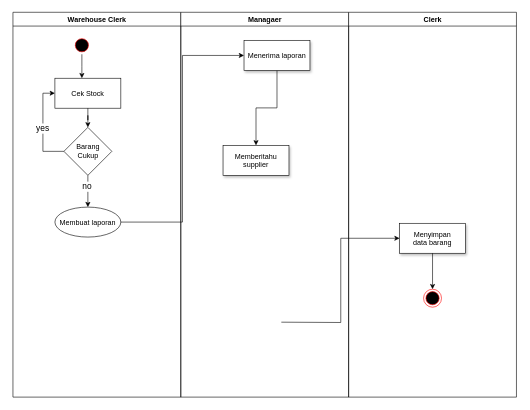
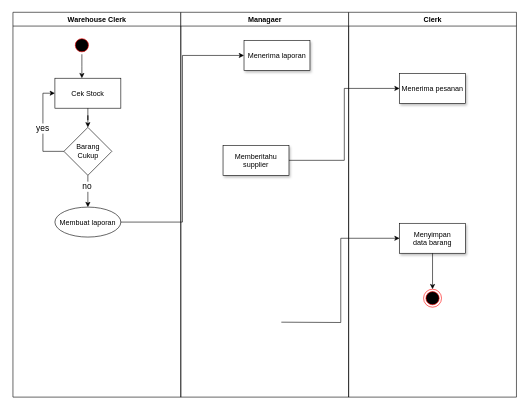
  <mxCell id="0" />
  <mxCell id="1" parent="0" />
  <mxCell id="2" value="Warehouse Clerk" style="swimlane;whiteSpace=wrap" parent="1" vertex="1"><mxGeometry x="20.5" y="20" width="280" height="642" as="geometry" /></mxCell>
  <mxCell id="3" style="edgeStyle=orthogonalEdgeStyle;rounded=0;orthogonalLoop=1;jettySize=auto;html=1;entryX=0.5;entryY=0;entryDx=0;entryDy=0;" edge="1" parent="2" source="4"><mxGeometry relative="1" as="geometry"><mxPoint x="115" y="110" as="targetPoint" /></mxGeometry></mxCell>
  <mxCell id="4" value="" style="ellipse;shape=startState;fillColor=#000000;strokeColor=#ff0000;" parent="2" vertex="1"><mxGeometry x="100" y="40" width="30" height="30" as="geometry" /></mxCell>
  <mxCell id="5" value="Cek Stock" style="" vertex="1" parent="2"><mxGeometry x="70.01" y="110" width="110" height="50" as="geometry" /></mxCell>
  <mxCell id="6" style="edgeStyle=orthogonalEdgeStyle;rounded=0;orthogonalLoop=1;jettySize=auto;html=1;exitX=0;exitY=0.5;exitDx=0;exitDy=0;entryX=0;entryY=0.5;entryDx=0;entryDy=0;" edge="1" parent="2" source="10" target="5"><mxGeometry relative="1" as="geometry"><Array as="points"><mxPoint x="50.01" y="232" /><mxPoint x="50.01" y="135" /></Array></mxGeometry></mxCell>
  <mxCell id="7" value="&lt;font style=&quot;font-size: 14px&quot;&gt;yes&lt;/font&gt;" style="edgeLabel;html=1;align=center;verticalAlign=middle;resizable=0;points=[];" vertex="1" connectable="0" parent="6"><mxGeometry x="-0.022" y="1" relative="1" as="geometry"><mxPoint as="offset" /></mxGeometry></mxCell>
  <mxCell id="8" style="edgeStyle=orthogonalEdgeStyle;rounded=0;orthogonalLoop=1;jettySize=auto;html=1;entryX=0.5;entryY=0;entryDx=0;entryDy=0;" edge="1" parent="2" source="10"><mxGeometry relative="1" as="geometry"><Array as="points"><mxPoint x="125.01" y="292" /><mxPoint x="125.01" y="292" /></Array><mxPoint x="125.01" y="325" as="targetPoint" /></mxGeometry></mxCell>
  <mxCell id="9" value="&lt;font style=&quot;font-size: 14px&quot;&gt;no&lt;/font&gt;" style="edgeLabel;html=1;align=center;verticalAlign=middle;resizable=0;points=[];" vertex="1" connectable="0" parent="8"><mxGeometry x="-0.284" y="-2" relative="1" as="geometry"><mxPoint as="offset" /></mxGeometry></mxCell>
  <mxCell id="10" value="Barang&lt;br&gt;Cukup" style="rhombus;whiteSpace=wrap;html=1;" vertex="1" parent="2"><mxGeometry x="85.01" y="192" width="80" height="80" as="geometry" /></mxCell>
  <mxCell id="11" style="edgeStyle=orthogonalEdgeStyle;rounded=0;orthogonalLoop=1;jettySize=auto;html=1;entryX=0.5;entryY=0;entryDx=0;entryDy=0;" edge="1" parent="2" source="5" target="10"><mxGeometry relative="1" as="geometry" /></mxCell>
  <mxCell id="12" value="Membuat laporan" style="ellipse;" vertex="1" parent="2"><mxGeometry x="70.01" y="325" width="110" height="50" as="geometry" /></mxCell>
  <mxCell id="13" value="Managaer" style="swimlane;whiteSpace=wrap" parent="1" vertex="1"><mxGeometry x="300.5" y="20" width="280" height="642" as="geometry" /></mxCell>
- <mxCell id="14" style="edgeStyle=orthogonalEdgeStyle;rounded=0;orthogonalLoop=1;jettySize=auto;html=1;" edge="1" parent="13" source="15" target="16"><mxGeometry relative="1" as="geometry" /></mxCell>
  <mxCell id="15" value="Menerima laporan" style="shadow=1;" vertex="1" parent="13"><mxGeometry x="105.5" y="47" width="110" height="50" as="geometry" /></mxCell>
  <mxCell id="16" value="Memberitahu &#10;supplier" style="shadow=1;" vertex="1" parent="13"><mxGeometry x="70.5" y="222" width="110" height="50" as="geometry" /></mxCell>
  <mxCell id="17" value="Clerk" style="swimlane;whiteSpace=wrap" parent="1" vertex="1"><mxGeometry x="580.5" y="20" width="280" height="642" as="geometry" /></mxCell>
  <mxCell id="18" value="Menyimpan&#10;data barang" style="shadow=1;" vertex="1" parent="17"><mxGeometry x="85" y="352" width="110" height="50" as="geometry" /></mxCell>
  <mxCell id="19" value="" style="ellipse;shape=endState;fillColor=#000000;strokeColor=#ff0000" parent="17" vertex="1"><mxGeometry x="125" y="462" width="30" height="30" as="geometry" /></mxCell>
  <mxCell id="20" style="edgeStyle=orthogonalEdgeStyle;rounded=0;orthogonalLoop=1;jettySize=auto;html=1;entryX=0.5;entryY=0;entryDx=0;entryDy=0;" edge="1" parent="17" source="18" target="19"><mxGeometry relative="1" as="geometry" /></mxCell>
+ <mxCell id="21" value="Menerima pesanan" style="shadow=1;" vertex="1" parent="17"><mxGeometry x="85" y="102" width="110" height="50" as="geometry" /></mxCell>
  <mxCell id="22" style="edgeStyle=orthogonalEdgeStyle;rounded=0;orthogonalLoop=1;jettySize=auto;html=1;entryX=0;entryY=0.5;entryDx=0;entryDy=0;" edge="1" parent="1" target="18"><mxGeometry relative="1" as="geometry"><mxPoint x="468.25" y="537" as="sourcePoint" /></mxGeometry></mxCell>
  <mxCell id="23" style="edgeStyle=orthogonalEdgeStyle;rounded=0;orthogonalLoop=1;jettySize=auto;html=1;entryX=0;entryY=0.5;entryDx=0;entryDy=0;" edge="1" parent="1" source="12" target="15"><mxGeometry relative="1" as="geometry" /></mxCell>
+ <mxCell id="24" style="edgeStyle=orthogonalEdgeStyle;rounded=0;orthogonalLoop=1;jettySize=auto;html=1;entryX=0;entryY=0.5;entryDx=0;entryDy=0;" edge="1" parent="1" source="16" target="21"><mxGeometry relative="1" as="geometry" /></mxCell>
